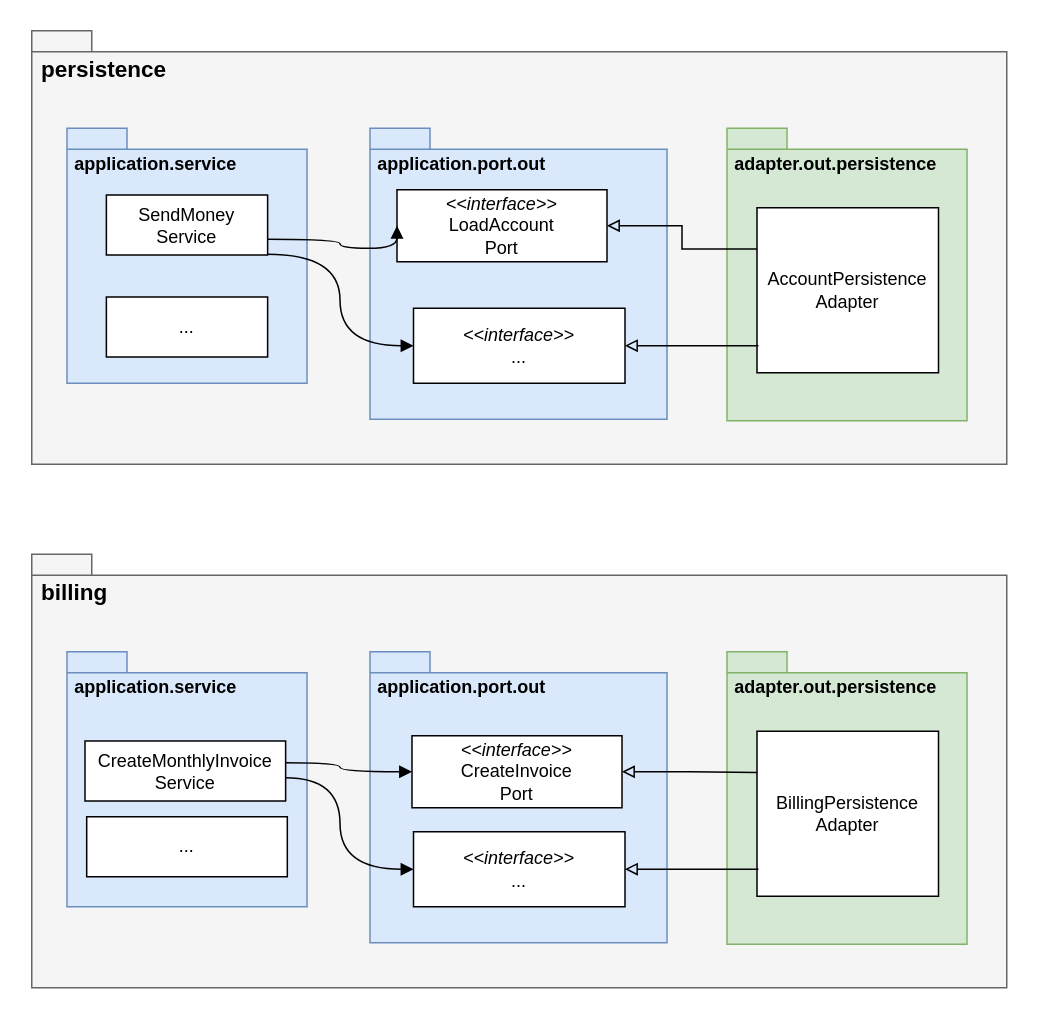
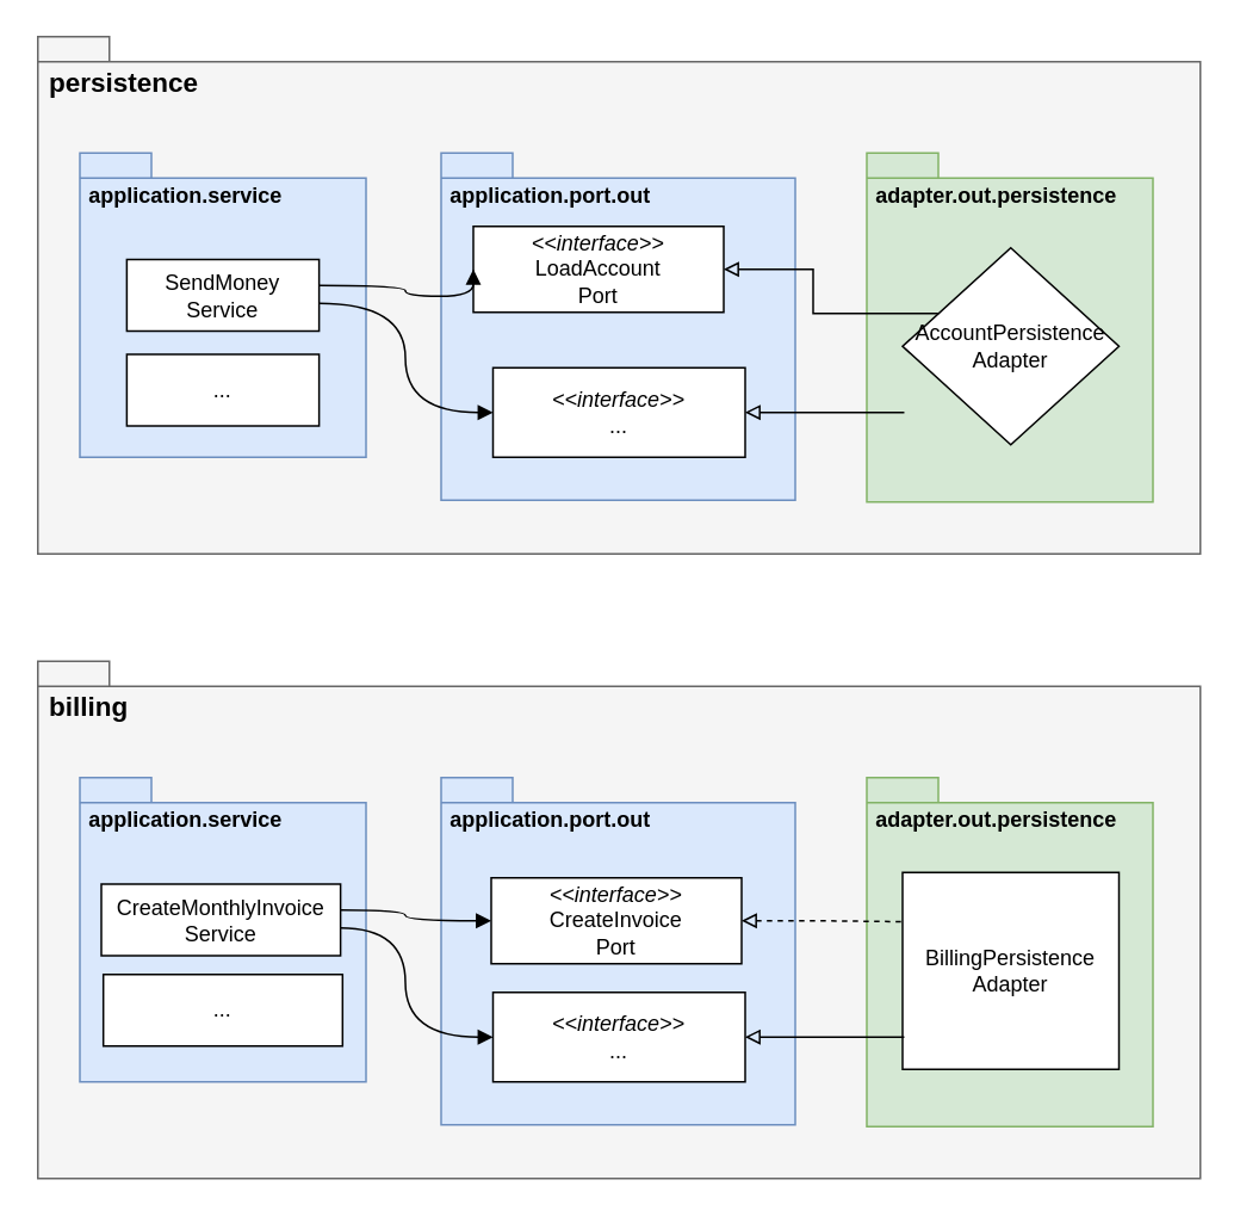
  <mxCell id="0" />
  <mxCell id="1" parent="0" />
  <mxCell id="2" value="&lt;font color=&quot;#000000&quot; style=&quot;font-size: 15px;&quot;&gt;&amp;nbsp;persistence&lt;/font&gt;" style="shape=folder;fontStyle=1;spacingTop=10;tabWidth=40;tabHeight=14;tabPosition=left;html=1;whiteSpace=wrap;verticalAlign=top;align=left;fillColor=#f5f5f5;fontColor=#333333;strokeColor=#666666;" vertex="1" parent="1"><mxGeometry x="20.5" y="20" width="650" height="289" as="geometry" /></mxCell>
  <mxCell id="3" value="&amp;nbsp;application.port.out" style="shape=folder;fontStyle=1;spacingTop=10;tabWidth=40;tabHeight=14;tabPosition=left;html=1;whiteSpace=wrap;verticalAlign=top;align=left;fillColor=#dae8fc;strokeColor=#6c8ebf;" vertex="1" parent="1"><mxGeometry x="246" y="85" width="198" height="194" as="geometry" /></mxCell>
  <mxCell id="4" value="&lt;div&gt;&lt;i&gt;&amp;lt;&amp;lt;interface&amp;gt;&amp;gt;&lt;/i&gt;&lt;/div&gt;LoadAccount&lt;div&gt;Port&lt;/div&gt;" style="rounded=0;whiteSpace=wrap;html=1;" vertex="1" parent="1"><mxGeometry x="264" y="126" width="140" height="48" as="geometry" /></mxCell>
  <mxCell id="5" value="&amp;nbsp;application.service" style="shape=folder;fontStyle=1;spacingTop=10;tabWidth=40;tabHeight=14;tabPosition=left;html=1;whiteSpace=wrap;verticalAlign=top;align=left;fillColor=#dae8fc;strokeColor=#6c8ebf;" vertex="1" parent="1"><mxGeometry x="44" y="85" width="160" height="170" as="geometry" /></mxCell>
  <mxCell id="6" style="edgeStyle=orthogonalEdgeStyle;rounded=0;orthogonalLoop=1;jettySize=auto;html=1;entryX=0;entryY=0.5;entryDx=0;entryDy=0;endArrow=block;endFill=1;curved=1;" edge="1" parent="1" source="8" target="4"><mxGeometry relative="1" as="geometry"><Array as="points"><mxPoint x="226" y="159" /><mxPoint x="226" y="165" /></Array></mxGeometry></mxCell>
  <mxCell id="7" style="edgeStyle=orthogonalEdgeStyle;rounded=0;orthogonalLoop=1;jettySize=auto;html=1;entryX=0;entryY=0.5;entryDx=0;entryDy=0;endArrow=block;endFill=1;curved=1;" edge="1" parent="1" source="8" target="10"><mxGeometry relative="1" as="geometry"><Array as="points"><mxPoint x="226" y="169" /><mxPoint x="226" y="230" /></Array></mxGeometry></mxCell>
- <mxCell id="8" value="SendMoney&lt;div&gt;Service&lt;/div&gt;" style="rounded=0;whiteSpace=wrap;html=1;" vertex="1" parent="1"><mxGeometry x="70.25" y="129.5" width="107.5" height="40" as="geometry" /></mxCell>
+ <mxCell id="8" value="SendMoney&lt;div&gt;Service&lt;/div&gt;" style="rounded=0;whiteSpace=wrap;html=1;" vertex="1" parent="1"><mxGeometry x="70.25" y="144.5" width="107.5" height="40" as="geometry" /></mxCell>
  <mxCell id="9" value="..." style="rounded=0;whiteSpace=wrap;html=1;" vertex="1" parent="1"><mxGeometry x="70.25" y="197.5" width="107.5" height="40" as="geometry" /></mxCell>
  <mxCell id="10" value="&lt;div&gt;&lt;i&gt;&amp;lt;&amp;lt;interface&amp;gt;&amp;gt;&lt;/i&gt;&lt;/div&gt;..." style="rounded=0;whiteSpace=wrap;html=1;" vertex="1" parent="1"><mxGeometry x="275" y="205" width="141" height="50" as="geometry" /></mxCell>
  <mxCell id="11" value="&amp;nbsp;adapter.out.persistence" style="shape=folder;fontStyle=1;spacingTop=10;tabWidth=40;tabHeight=14;tabPosition=left;html=1;whiteSpace=wrap;verticalAlign=top;align=left;fillColor=#d5e8d4;strokeColor=#82b366;" vertex="1" parent="1"><mxGeometry x="484" y="85" width="160" height="195" as="geometry" /></mxCell>
- <mxCell id="12" value="AccountPersistence&lt;div&gt;Adapter&lt;/div&gt;" style="rounded=0;whiteSpace=wrap;html=1;" vertex="1" parent="1"><mxGeometry x="504" y="138" width="121" height="110" as="geometry" /></mxCell>
+ <mxCell id="12" value="AccountPersistence&lt;div&gt;Adapter&lt;/div&gt;" style="rhombus;whiteSpace=wrap;html=1;" vertex="1" parent="1"><mxGeometry x="504" y="138" width="121" height="110" as="geometry" /></mxCell>
  <mxCell id="13" style="edgeStyle=orthogonalEdgeStyle;rounded=0;orthogonalLoop=1;jettySize=auto;html=1;entryX=0;entryY=0.25;entryDx=0;entryDy=0;endArrow=none;endFill=0;startArrow=block;startFill=0;" edge="1" parent="1" source="4" target="12"><mxGeometry relative="1" as="geometry" /></mxCell>
  <mxCell id="14" style="edgeStyle=orthogonalEdgeStyle;rounded=0;orthogonalLoop=1;jettySize=auto;html=1;entryX=0.008;entryY=0.836;entryDx=0;entryDy=0;entryPerimeter=0;endArrow=none;endFill=0;startArrow=block;startFill=0;" edge="1" parent="1" source="10" target="12"><mxGeometry relative="1" as="geometry" /></mxCell>
  <mxCell id="15" value="&lt;font color=&quot;#000000&quot; style=&quot;font-size: 15px;&quot;&gt;&amp;nbsp;billing&lt;/font&gt;" style="shape=folder;fontStyle=1;spacingTop=10;tabWidth=40;tabHeight=14;tabPosition=left;html=1;whiteSpace=wrap;verticalAlign=top;align=left;fillColor=#f5f5f5;fontColor=#333333;strokeColor=#666666;" vertex="1" parent="1"><mxGeometry x="20.5" y="369" width="650" height="289" as="geometry" /></mxCell>
  <mxCell id="16" value="&amp;nbsp;application.port.out" style="shape=folder;fontStyle=1;spacingTop=10;tabWidth=40;tabHeight=14;tabPosition=left;html=1;whiteSpace=wrap;verticalAlign=top;align=left;fillColor=#dae8fc;strokeColor=#6c8ebf;" vertex="1" parent="1"><mxGeometry x="246" y="434" width="198" height="194" as="geometry" /></mxCell>
  <mxCell id="17" value="&lt;div&gt;&lt;i&gt;&amp;lt;&amp;lt;interface&amp;gt;&amp;gt;&lt;/i&gt;&lt;/div&gt;CreateInvoice&lt;div&gt;Port&lt;/div&gt;" style="rounded=0;whiteSpace=wrap;html=1;" vertex="1" parent="1"><mxGeometry x="274" y="490" width="140" height="48" as="geometry" /></mxCell>
  <mxCell id="18" value="&amp;nbsp;application.service" style="shape=folder;fontStyle=1;spacingTop=10;tabWidth=40;tabHeight=14;tabPosition=left;html=1;whiteSpace=wrap;verticalAlign=top;align=left;fillColor=#dae8fc;strokeColor=#6c8ebf;" vertex="1" parent="1"><mxGeometry x="44" y="434" width="160" height="170" as="geometry" /></mxCell>
  <mxCell id="19" style="edgeStyle=orthogonalEdgeStyle;rounded=0;orthogonalLoop=1;jettySize=auto;html=1;entryX=0;entryY=0.5;entryDx=0;entryDy=0;endArrow=block;endFill=1;curved=1;" edge="1" parent="1" source="21" target="17"><mxGeometry relative="1" as="geometry"><Array as="points"><mxPoint x="226" y="508" /><mxPoint x="226" y="514" /></Array></mxGeometry></mxCell>
  <mxCell id="20" style="edgeStyle=orthogonalEdgeStyle;rounded=0;orthogonalLoop=1;jettySize=auto;html=1;entryX=0;entryY=0.5;entryDx=0;entryDy=0;endArrow=block;endFill=1;curved=1;" edge="1" parent="1" source="21" target="22"><mxGeometry relative="1" as="geometry"><Array as="points"><mxPoint x="226" y="518" /><mxPoint x="226" y="579" /></Array></mxGeometry></mxCell>
  <mxCell id="21" value="CreateMonthlyInvoice&lt;div&gt;Service&lt;/div&gt;" style="rounded=0;whiteSpace=wrap;html=1;" vertex="1" parent="1"><mxGeometry x="56" y="493.5" width="133.75" height="40" as="geometry" /></mxCell>
  <mxCell id="22" value="&lt;div&gt;&lt;i&gt;&amp;lt;&amp;lt;interface&amp;gt;&amp;gt;&lt;/i&gt;&lt;/div&gt;..." style="rounded=0;whiteSpace=wrap;html=1;" vertex="1" parent="1"><mxGeometry x="275" y="554" width="141" height="50" as="geometry" /></mxCell>
  <mxCell id="23" value="&amp;nbsp;adapter.out.persistence" style="shape=folder;fontStyle=1;spacingTop=10;tabWidth=40;tabHeight=14;tabPosition=left;html=1;whiteSpace=wrap;verticalAlign=top;align=left;fillColor=#d5e8d4;strokeColor=#82b366;" vertex="1" parent="1"><mxGeometry x="484" y="434" width="160" height="195" as="geometry" /></mxCell>
  <mxCell id="24" value="BillingPersistence&lt;div&gt;Adapter&lt;/div&gt;" style="rounded=0;whiteSpace=wrap;html=1;" vertex="1" parent="1"><mxGeometry x="504" y="487" width="121" height="110" as="geometry" /></mxCell>
- <mxCell id="25" style="edgeStyle=orthogonalEdgeStyle;rounded=0;orthogonalLoop=1;jettySize=auto;html=1;entryX=0;entryY=0.25;entryDx=0;entryDy=0;endArrow=none;endFill=0;startArrow=block;startFill=0;" edge="1" parent="1" source="17" target="24"><mxGeometry relative="1" as="geometry" /></mxCell>
+ <mxCell id="25" style="edgeStyle=orthogonalEdgeStyle;rounded=0;orthogonalLoop=1;jettySize=auto;html=1;entryX=0;entryY=0.25;entryDx=0;entryDy=0;endArrow=none;endFill=0;startArrow=block;startFill=0;dashed=1;" edge="1" parent="1" source="17" target="24"><mxGeometry relative="1" as="geometry" /></mxCell>
  <mxCell id="26" style="edgeStyle=orthogonalEdgeStyle;rounded=0;orthogonalLoop=1;jettySize=auto;html=1;entryX=0.008;entryY=0.836;entryDx=0;entryDy=0;entryPerimeter=0;endArrow=none;endFill=0;startArrow=block;startFill=0;" edge="1" parent="1" source="22" target="24"><mxGeometry relative="1" as="geometry" /></mxCell>
  <mxCell id="27" value="..." style="rounded=0;whiteSpace=wrap;html=1;" vertex="1" parent="1"><mxGeometry x="57.13" y="544" width="133.75" height="40" as="geometry" /></mxCell>
